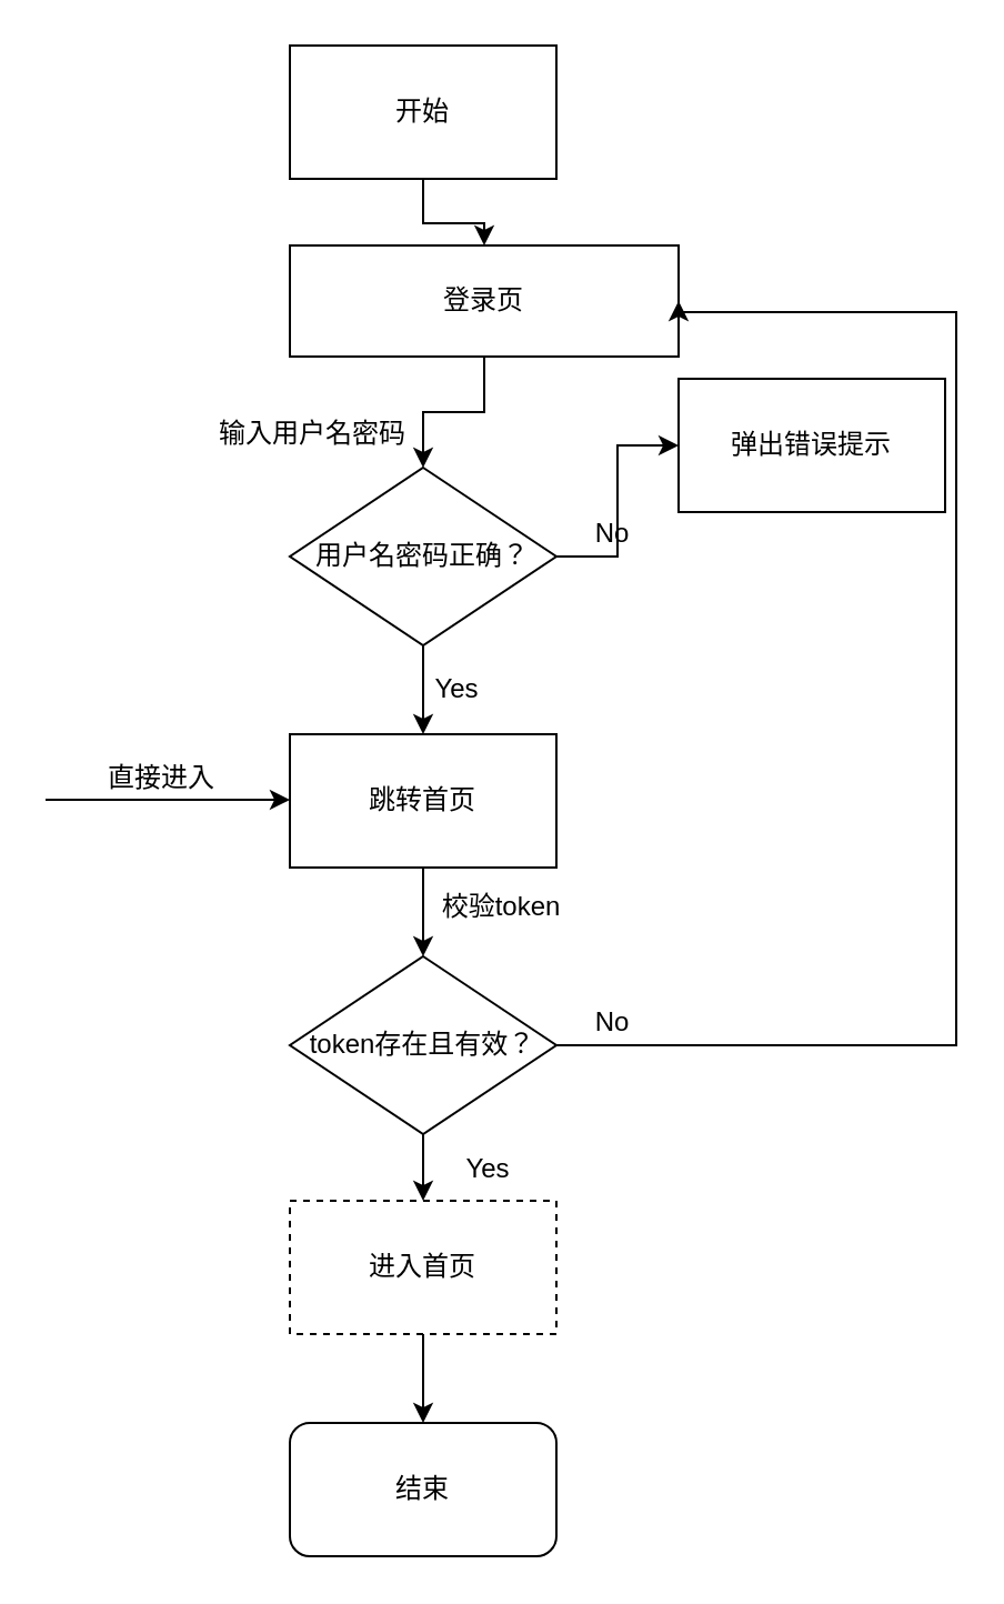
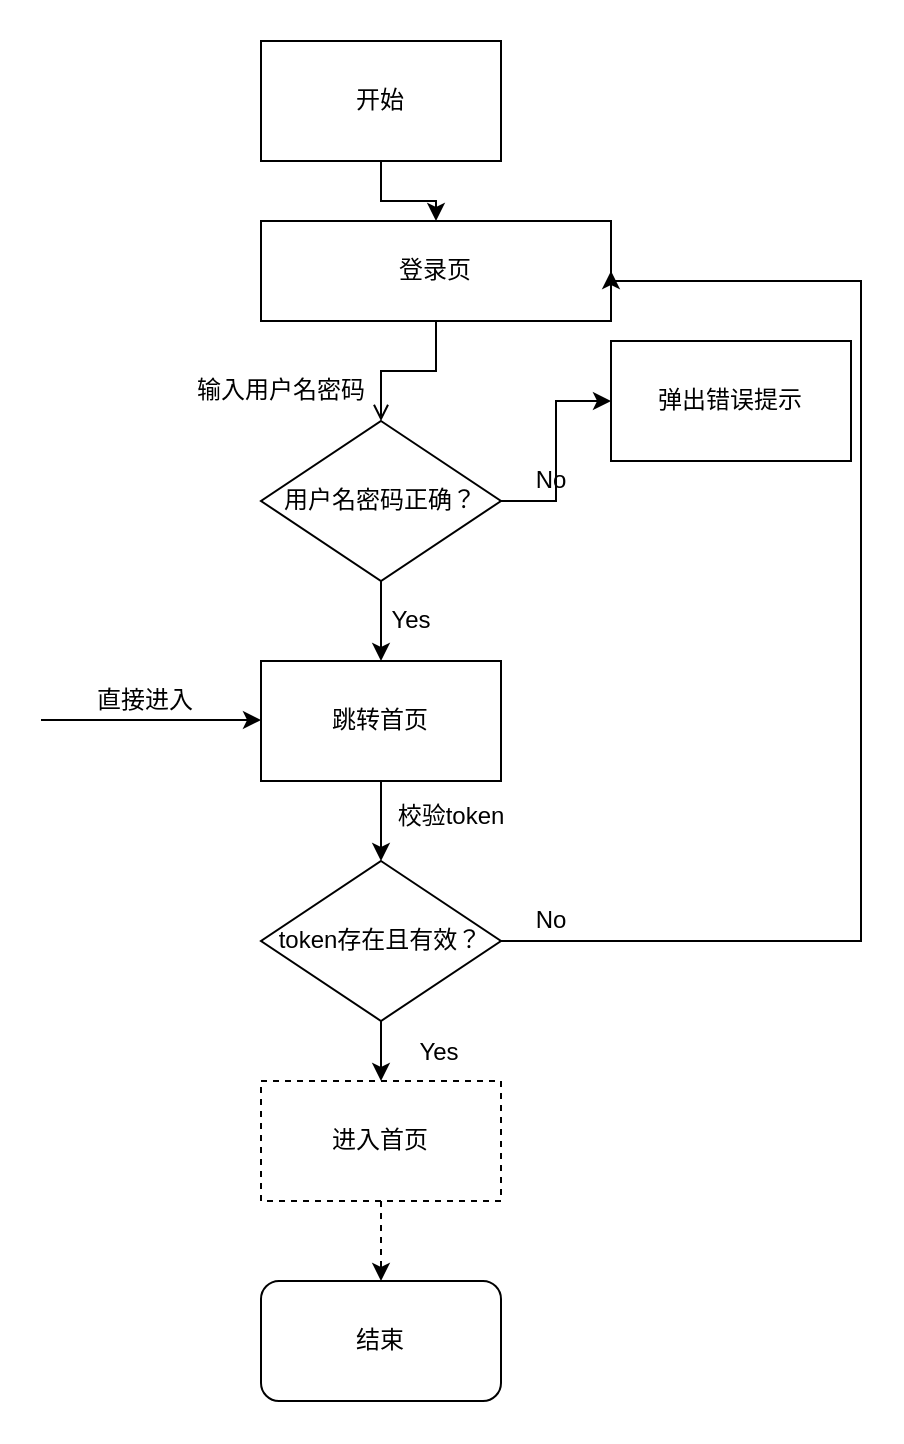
  <mxCell id="0" />
  <mxCell id="1" parent="0" />
  <mxCell id="2" value="" style="edgeStyle=orthogonalEdgeStyle;rounded=0;orthogonalLoop=1;jettySize=auto;html=1;" edge="1" parent="1" source="3" target="5"><mxGeometry relative="1" as="geometry" /></mxCell>
  <mxCell id="3" value="开始" style="whiteSpace=wrap;html=1;rounded=0;" vertex="1" parent="1"><mxGeometry x="130" y="20" width="120" height="60" as="geometry" /></mxCell>
- <mxCell id="4" value="" style="edgeStyle=orthogonalEdgeStyle;rounded=0;orthogonalLoop=1;jettySize=auto;html=1;" edge="1" parent="1" source="5" target="8"><mxGeometry relative="1" as="geometry" /></mxCell>
+ <mxCell id="4" value="" style="edgeStyle=orthogonalEdgeStyle;rounded=0;orthogonalLoop=1;jettySize=auto;html=1;endArrow=open;" edge="1" parent="1" source="5" target="8"><mxGeometry relative="1" as="geometry" /></mxCell>
  <mxCell id="5" value="登录页" style="rounded=0;whiteSpace=wrap;html=1;" vertex="1" parent="1"><mxGeometry x="130" y="110" width="175" height="50" as="geometry" /></mxCell>
  <mxCell id="6" value="" style="edgeStyle=orthogonalEdgeStyle;rounded=0;orthogonalLoop=1;jettySize=auto;html=1;" edge="1" parent="1" source="8" target="11"><mxGeometry relative="1" as="geometry" /></mxCell>
  <mxCell id="7" value="" style="edgeStyle=orthogonalEdgeStyle;rounded=0;orthogonalLoop=1;jettySize=auto;html=1;" edge="1" parent="1" source="8" target="13"><mxGeometry relative="1" as="geometry" /></mxCell>
  <mxCell id="8" value="用户名密码正确？" style="rhombus;whiteSpace=wrap;html=1;" vertex="1" parent="1"><mxGeometry x="130" y="210" width="120" height="80" as="geometry" /></mxCell>
  <mxCell id="9" value="输入用户名密码" style="text;html=1;align=center;verticalAlign=middle;resizable=0;points=[];autosize=1;" vertex="1" parent="1"><mxGeometry x="90" y="185" width="100" height="20" as="geometry" /></mxCell>
  <mxCell id="10" value="" style="edgeStyle=orthogonalEdgeStyle;rounded=0;orthogonalLoop=1;jettySize=auto;html=1;" edge="1" parent="1" source="11" target="18"><mxGeometry relative="1" as="geometry" /></mxCell>
  <mxCell id="11" value="跳转首页" style="rounded=0;whiteSpace=wrap;html=1;" vertex="1" parent="1"><mxGeometry x="130" y="330" width="120" height="60" as="geometry" /></mxCell>
  <mxCell id="12" value="Yes" style="text;html=1;align=center;verticalAlign=middle;resizable=0;points=[];autosize=1;" vertex="1" parent="1"><mxGeometry x="190" y="300" width="30" height="20" as="geometry" /></mxCell>
  <mxCell id="13" value="弹出错误提示" style="rounded=0;whiteSpace=wrap;html=1;" vertex="1" parent="1"><mxGeometry x="305" y="170" width="120" height="60" as="geometry" /></mxCell>
  <mxCell id="14" value="No" style="text;html=1;align=center;verticalAlign=middle;resizable=0;points=[];autosize=1;" vertex="1" parent="1"><mxGeometry x="260" y="230" width="30" height="20" as="geometry" /></mxCell>
  <mxCell id="15" value="校验token" style="text;html=1;align=center;verticalAlign=middle;resizable=0;points=[];autosize=1;" vertex="1" parent="1"><mxGeometry x="190" y="398" width="70" height="20" as="geometry" /></mxCell>
  <mxCell id="16" value="" style="edgeStyle=orthogonalEdgeStyle;rounded=0;orthogonalLoop=1;jettySize=auto;html=1;" edge="1" parent="1" source="18" target="20"><mxGeometry relative="1" as="geometry" /></mxCell>
  <mxCell id="17" style="edgeStyle=orthogonalEdgeStyle;rounded=0;orthogonalLoop=1;jettySize=auto;html=1;entryX=1;entryY=0.5;entryDx=0;entryDy=0;" edge="1" parent="1" source="18" target="5"><mxGeometry relative="1" as="geometry"><mxPoint x="280" y="140" as="targetPoint" /><Array as="points"><mxPoint x="430" y="470" /><mxPoint x="430" y="140" /></Array></mxGeometry></mxCell>
  <mxCell id="18" value="token存在且有效？" style="rhombus;whiteSpace=wrap;html=1;" vertex="1" parent="1"><mxGeometry x="130" y="430" width="120" height="80" as="geometry" /></mxCell>
- <mxCell id="19" value="" style="edgeStyle=orthogonalEdgeStyle;rounded=0;orthogonalLoop=1;jettySize=auto;html=1;" edge="1" parent="1" source="20" target="25"><mxGeometry relative="1" as="geometry" /></mxCell>
+ <mxCell id="19" value="" style="edgeStyle=orthogonalEdgeStyle;rounded=0;orthogonalLoop=1;jettySize=auto;html=1;dashed=1;" edge="1" parent="1" source="20" target="25"><mxGeometry relative="1" as="geometry" /></mxCell>
  <mxCell id="20" value="进入首页" style="rounded=0;whiteSpace=wrap;html=1;dashed=1;" vertex="1" parent="1"><mxGeometry x="130" y="540" width="120" height="60" as="geometry" /></mxCell>
  <mxCell id="21" value="" style="endArrow=classic;html=1;entryX=0;entryY=0.5;entryDx=0;entryDy=0;" edge="1" parent="1"><mxGeometry width="50" height="50" relative="1" as="geometry"><mxPoint x="20" y="359.5" as="sourcePoint" /><mxPoint x="130" y="359.5" as="targetPoint" /></mxGeometry></mxCell>
  <mxCell id="22" value="直接进入" style="text;html=1;align=center;verticalAlign=middle;resizable=0;points=[];autosize=1;" vertex="1" parent="1"><mxGeometry x="42" y="340" width="60" height="20" as="geometry" /></mxCell>
  <mxCell id="23" value="Yes" style="text;html=1;align=center;verticalAlign=middle;resizable=0;points=[];autosize=1;" vertex="1" parent="1"><mxGeometry x="204" y="516" width="30" height="20" as="geometry" /></mxCell>
  <mxCell id="24" value="No" style="text;html=1;align=center;verticalAlign=middle;resizable=0;points=[];autosize=1;" vertex="1" parent="1"><mxGeometry x="260" y="450" width="30" height="20" as="geometry" /></mxCell>
  <mxCell id="25" value="结束" style="rounded=1;whiteSpace=wrap;html=1;" vertex="1" parent="1"><mxGeometry x="130" y="640" width="120" height="60" as="geometry" /></mxCell>
